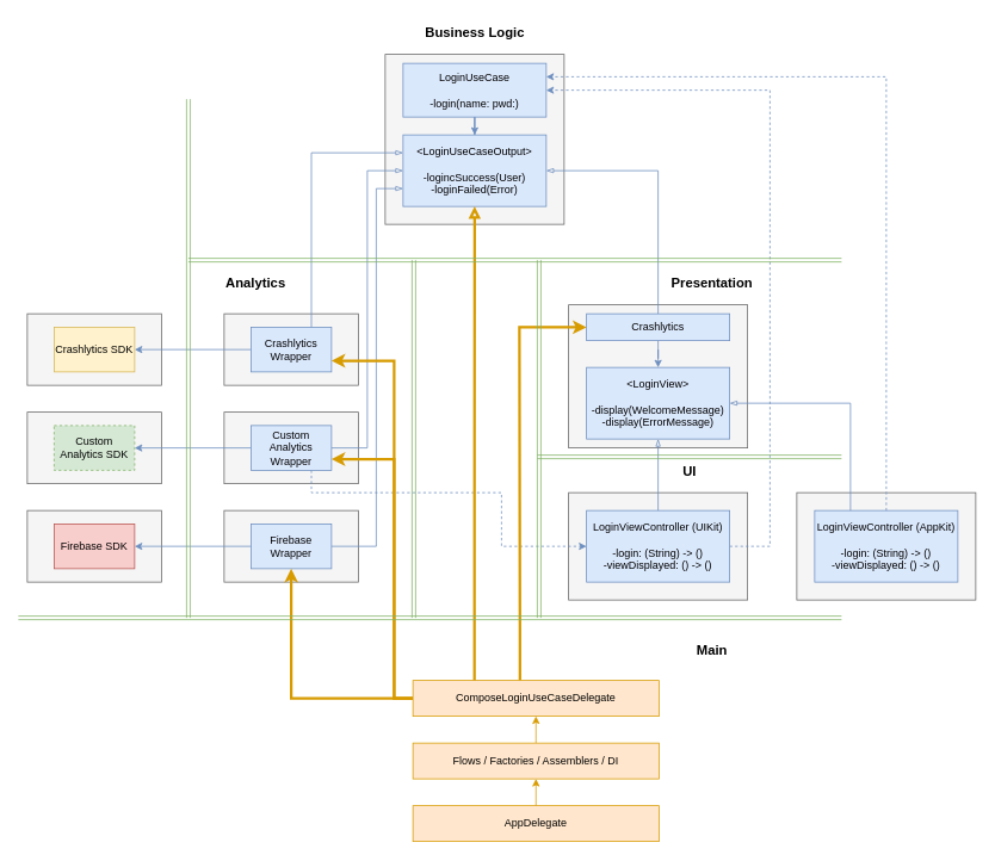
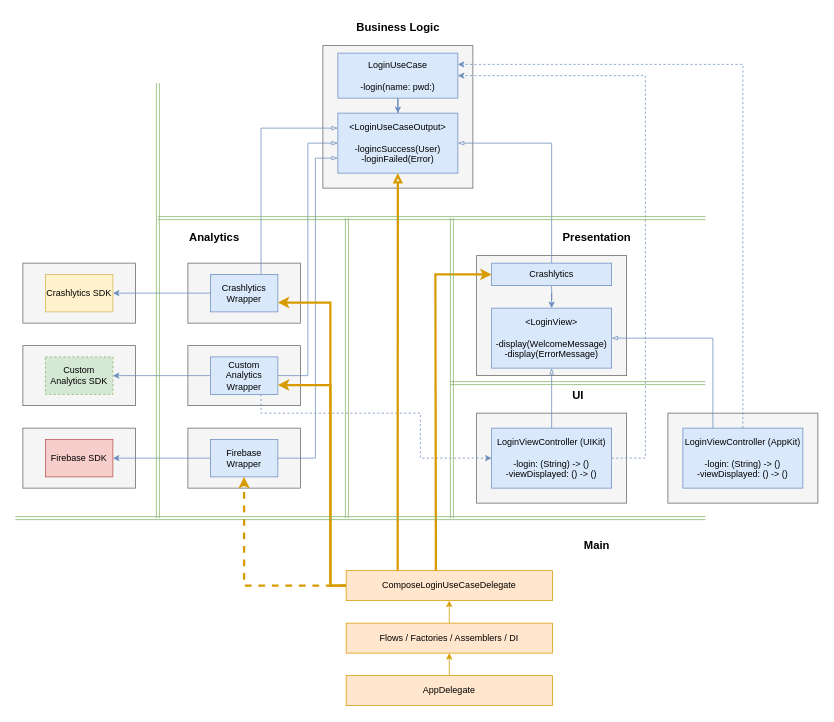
  <mxCell id="0" />
  <mxCell id="1" parent="0" />
  <mxCell id="2" value="" style="rounded=0;whiteSpace=wrap;html=1;fillColor=#f5f5f5;fontColor=#333333;strokeColor=#666666;" vertex="1" parent="1"><mxGeometry x="890" y="550" width="200" height="120" as="geometry" /></mxCell>
  <mxCell id="3" value="" style="rounded=0;whiteSpace=wrap;html=1;fillColor=#f5f5f5;fontColor=#333333;strokeColor=#666666;" vertex="1" parent="1"><mxGeometry x="30" y="350" width="150" height="80" as="geometry" /></mxCell>
  <mxCell id="4" value="" style="rounded=0;whiteSpace=wrap;html=1;fillColor=#f5f5f5;fontColor=#333333;strokeColor=#666666;" vertex="1" parent="1"><mxGeometry x="30" y="460" width="150" height="80" as="geometry" /></mxCell>
  <mxCell id="5" value="" style="rounded=0;whiteSpace=wrap;html=1;fillColor=#f5f5f5;fontColor=#333333;strokeColor=#666666;" vertex="1" parent="1"><mxGeometry x="30" y="570" width="150" height="80" as="geometry" /></mxCell>
  <mxCell id="6" value="" style="rounded=0;whiteSpace=wrap;html=1;fillColor=#f5f5f5;fontColor=#333333;strokeColor=#666666;" vertex="1" parent="1"><mxGeometry x="635" y="550" width="200" height="120" as="geometry" /></mxCell>
  <mxCell id="7" value="" style="rounded=0;whiteSpace=wrap;html=1;fillColor=#f5f5f5;fontColor=#333333;strokeColor=#666666;" vertex="1" parent="1"><mxGeometry x="430" y="60" width="200" height="190" as="geometry" /></mxCell>
  <mxCell id="8" value="Business Logic" style="text;html=1;align=center;verticalAlign=middle;resizable=0;points=[];autosize=1;strokeColor=none;fillColor=none;fontStyle=1;fontSize=15;" vertex="1" parent="1"><mxGeometry x="465" y="20" width="130" height="30" as="geometry" /></mxCell>
  <mxCell id="9" style="edgeStyle=orthogonalEdgeStyle;rounded=0;orthogonalLoop=1;jettySize=auto;html=1;entryX=0.5;entryY=0;entryDx=0;entryDy=0;strokeColor=#6c8ebf;fillColor=#dae8fc;" edge="1" parent="1" source="10" target="11"><mxGeometry relative="1" as="geometry" /></mxCell>
  <mxCell id="10" value="LoginUseCase&lt;br&gt;&lt;br&gt;-login(name: pwd:)" style="rounded=0;whiteSpace=wrap;html=1;fillColor=#dae8fc;strokeColor=#6c8ebf;" vertex="1" parent="1"><mxGeometry x="450" y="70" width="160" height="60" as="geometry" /></mxCell>
  <mxCell id="11" value="&amp;lt;LoginUseCaseOutput&amp;gt;&lt;br&gt;&lt;br&gt;-logincSuccess(User)&lt;br&gt;-loginFailed(Error)" style="rounded=0;whiteSpace=wrap;html=1;fillColor=#dae8fc;strokeColor=#6c8ebf;" vertex="1" parent="1"><mxGeometry x="450" y="150" width="160" height="80" as="geometry" /></mxCell>
  <mxCell id="12" value="Presentation" style="text;html=1;align=center;verticalAlign=middle;resizable=0;points=[];autosize=1;strokeColor=none;fillColor=none;fontStyle=1;fontSize=15;" vertex="1" parent="1"><mxGeometry x="740" y="300" width="110" height="30" as="geometry" /></mxCell>
  <mxCell id="13" value="" style="rounded=0;whiteSpace=wrap;html=1;fillColor=#f5f5f5;fontColor=#333333;strokeColor=#666666;" vertex="1" parent="1"><mxGeometry x="635" y="340" width="200" height="160" as="geometry" /></mxCell>
  <mxCell id="14" style="edgeStyle=orthogonalEdgeStyle;rounded=0;orthogonalLoop=1;jettySize=auto;html=1;exitX=0.5;exitY=1;exitDx=0;exitDy=0;fillColor=#dae8fc;strokeColor=#6c8ebf;" edge="1" parent="1" source="16" target="17"><mxGeometry relative="1" as="geometry" /></mxCell>
  <mxCell id="15" style="edgeStyle=orthogonalEdgeStyle;rounded=0;orthogonalLoop=1;jettySize=auto;html=1;exitX=0.5;exitY=0;exitDx=0;exitDy=0;entryX=1;entryY=0.5;entryDx=0;entryDy=0;fillColor=#dae8fc;strokeColor=#6c8ebf;endArrow=blockThin;endFill=0;" edge="1" parent="1" source="16" target="11"><mxGeometry relative="1" as="geometry" /></mxCell>
  <mxCell id="16" value="Crashlytics" style="rounded=0;whiteSpace=wrap;html=1;fillColor=#dae8fc;strokeColor=#6c8ebf;" vertex="1" parent="1"><mxGeometry x="655" y="350" width="160" height="30" as="geometry" /></mxCell>
  <mxCell id="17" value="&amp;lt;LoginView&amp;gt;&lt;br&gt;&lt;br&gt;-display(WelcomeMessage)&lt;br&gt;-display(ErrorMessage)" style="rounded=0;whiteSpace=wrap;html=1;fillColor=#dae8fc;strokeColor=#6c8ebf;" vertex="1" parent="1"><mxGeometry x="655" y="410" width="160" height="80" as="geometry" /></mxCell>
  <mxCell id="18" style="edgeStyle=orthogonalEdgeStyle;rounded=0;orthogonalLoop=1;jettySize=auto;html=1;exitX=0.5;exitY=0;exitDx=0;exitDy=0;endArrow=blockThin;strokeColor=#6c8ebf;fillColor=#dae8fc;endFill=0;" edge="1" parent="1" source="20" target="17"><mxGeometry relative="1" as="geometry" /></mxCell>
  <mxCell id="19" style="edgeStyle=orthogonalEdgeStyle;rounded=0;orthogonalLoop=1;jettySize=auto;html=1;exitX=1;exitY=0.5;exitDx=0;exitDy=0;entryX=1;entryY=0.5;entryDx=0;entryDy=0;endArrow=classic;strokeColor=#6c8ebf;fillColor=#dae8fc;endFill=1;dashed=1;" edge="1" parent="1" source="20" target="10"><mxGeometry relative="1" as="geometry"><Array as="points"><mxPoint x="860" y="610" /><mxPoint x="860" y="100" /></Array></mxGeometry></mxCell>
  <mxCell id="20" value="LoginViewController (UIKit)&lt;br&gt;&lt;br&gt;-login: (String) -&amp;gt; ()&lt;br&gt;-viewDisplayed: () -&amp;gt; ()" style="rounded=0;whiteSpace=wrap;html=1;fillColor=#dae8fc;strokeColor=#6c8ebf;" vertex="1" parent="1"><mxGeometry x="655" y="570" width="160" height="80" as="geometry" /></mxCell>
  <mxCell id="21" value="" style="rounded=0;whiteSpace=wrap;html=1;fillColor=#f5f5f5;fontColor=#333333;strokeColor=#666666;" vertex="1" parent="1"><mxGeometry x="250" y="350" width="150" height="80" as="geometry" /></mxCell>
  <mxCell id="22" style="edgeStyle=orthogonalEdgeStyle;rounded=0;orthogonalLoop=1;jettySize=auto;html=1;exitX=0;exitY=0.5;exitDx=0;exitDy=0;strokeColor=#6c8ebf;fillColor=#dae8fc;" edge="1" parent="1" source="24" target="35"><mxGeometry relative="1" as="geometry" /></mxCell>
  <mxCell id="23" style="edgeStyle=orthogonalEdgeStyle;rounded=0;orthogonalLoop=1;jettySize=auto;html=1;exitX=0.75;exitY=0;exitDx=0;exitDy=0;entryX=0;entryY=0.25;entryDx=0;entryDy=0;endArrow=blockThin;strokeColor=#6c8ebf;fillColor=#dae8fc;endFill=0;" edge="1" parent="1" source="24" target="11"><mxGeometry relative="1" as="geometry" /></mxCell>
  <mxCell id="24" value="Crashlytics Wrapper" style="rounded=0;whiteSpace=wrap;html=1;fillColor=#dae8fc;strokeColor=#6c8ebf;" vertex="1" parent="1"><mxGeometry x="280" y="365" width="90" height="50" as="geometry" /></mxCell>
  <mxCell id="25" value="Analytics" style="text;html=1;align=center;verticalAlign=middle;resizable=0;points=[];autosize=1;strokeColor=none;fillColor=none;fontStyle=1;fontSize=15;" vertex="1" parent="1"><mxGeometry x="240" y="300" width="90" height="30" as="geometry" /></mxCell>
  <mxCell id="26" value="" style="rounded=0;whiteSpace=wrap;html=1;fillColor=#f5f5f5;fontColor=#333333;strokeColor=#666666;" vertex="1" parent="1"><mxGeometry x="250" y="460" width="150" height="80" as="geometry" /></mxCell>
  <mxCell id="27" style="edgeStyle=orthogonalEdgeStyle;rounded=0;orthogonalLoop=1;jettySize=auto;html=1;exitX=1;exitY=0.5;exitDx=0;exitDy=0;entryX=0;entryY=0.5;entryDx=0;entryDy=0;endArrow=blockThin;strokeColor=#6c8ebf;fillColor=#dae8fc;endFill=0;" edge="1" parent="1" source="30" target="11"><mxGeometry relative="1" as="geometry" /></mxCell>
  <mxCell id="28" style="edgeStyle=orthogonalEdgeStyle;rounded=0;orthogonalLoop=1;jettySize=auto;html=1;exitX=0;exitY=0.5;exitDx=0;exitDy=0;entryX=1;entryY=0.5;entryDx=0;entryDy=0;strokeColor=#6c8ebf;fillColor=#dae8fc;" edge="1" parent="1" source="30" target="36"><mxGeometry relative="1" as="geometry" /></mxCell>
  <mxCell id="29" style="edgeStyle=orthogonalEdgeStyle;rounded=0;orthogonalLoop=1;jettySize=auto;html=1;exitX=0.75;exitY=1;exitDx=0;exitDy=0;entryX=0;entryY=0.5;entryDx=0;entryDy=0;strokeColor=#6c8ebf;fillColor=#dae8fc;endFill=1;dashed=1;" edge="1" parent="1" source="30" target="20"><mxGeometry relative="1" as="geometry"><Array as="points"><mxPoint x="347" y="550" /><mxPoint x="560" y="550" /><mxPoint x="560" y="610" /></Array></mxGeometry></mxCell>
  <mxCell id="30" value="Custom Analytics Wrapper" style="rounded=0;whiteSpace=wrap;html=1;fillColor=#dae8fc;strokeColor=#6c8ebf;" vertex="1" parent="1"><mxGeometry x="280" y="475" width="90" height="50" as="geometry" /></mxCell>
  <mxCell id="31" value="" style="rounded=0;whiteSpace=wrap;html=1;fillColor=#f5f5f5;fontColor=#333333;strokeColor=#666666;" vertex="1" parent="1"><mxGeometry x="250" y="570" width="150" height="80" as="geometry" /></mxCell>
  <mxCell id="32" style="edgeStyle=orthogonalEdgeStyle;rounded=0;orthogonalLoop=1;jettySize=auto;html=1;exitX=1;exitY=0.5;exitDx=0;exitDy=0;entryX=0;entryY=0.75;entryDx=0;entryDy=0;endArrow=blockThin;strokeColor=#6c8ebf;fillColor=#dae8fc;endFill=0;" edge="1" parent="1" source="34" target="11"><mxGeometry relative="1" as="geometry"><Array as="points"><mxPoint x="420" y="610" /><mxPoint x="420" y="210" /></Array></mxGeometry></mxCell>
  <mxCell id="33" style="edgeStyle=orthogonalEdgeStyle;rounded=0;orthogonalLoop=1;jettySize=auto;html=1;exitX=0;exitY=0.5;exitDx=0;exitDy=0;strokeColor=#6c8ebf;fillColor=#dae8fc;" edge="1" parent="1" source="34" target="37"><mxGeometry relative="1" as="geometry" /></mxCell>
  <mxCell id="34" value="Firebase Wrapper" style="rounded=0;whiteSpace=wrap;html=1;fillColor=#dae8fc;strokeColor=#6c8ebf;" vertex="1" parent="1"><mxGeometry x="280" y="585" width="90" height="50" as="geometry" /></mxCell>
  <mxCell id="35" value="Crashlytics SDK" style="rounded=0;whiteSpace=wrap;html=1;fillColor=#fff2cc;strokeColor=#d6b656;" vertex="1" parent="1"><mxGeometry x="60" y="365" width="90" height="50" as="geometry" /></mxCell>
  <mxCell id="36" value="Custom Analytics SDK" style="rounded=0;whiteSpace=wrap;html=1;fillColor=#d5e8d4;strokeColor=#82b366;dashed=1;" vertex="1" parent="1"><mxGeometry x="60" y="475" width="90" height="50" as="geometry" /></mxCell>
  <mxCell id="37" value="Firebase SDK" style="rounded=0;whiteSpace=wrap;html=1;fillColor=#f8cecc;strokeColor=#b85450;" vertex="1" parent="1"><mxGeometry x="60" y="585" width="90" height="50" as="geometry" /></mxCell>
  <mxCell id="38" value="UI" style="text;html=1;align=center;verticalAlign=middle;resizable=0;points=[];autosize=1;strokeColor=none;fillColor=none;fontStyle=1;fontSize=15;" vertex="1" parent="1"><mxGeometry x="750" y="510" width="40" height="30" as="geometry" /></mxCell>
  <mxCell id="39" style="edgeStyle=orthogonalEdgeStyle;rounded=0;orthogonalLoop=1;jettySize=auto;html=1;exitX=0.25;exitY=0;exitDx=0;exitDy=0;entryX=1;entryY=0.5;entryDx=0;entryDy=0;endArrow=blockThin;strokeColor=#6c8ebf;fillColor=#dae8fc;endFill=0;" edge="1" parent="1" source="41" target="17"><mxGeometry relative="1" as="geometry" /></mxCell>
  <mxCell id="40" style="edgeStyle=orthogonalEdgeStyle;rounded=0;orthogonalLoop=1;jettySize=auto;html=1;exitX=0.5;exitY=0;exitDx=0;exitDy=0;entryX=1;entryY=0.25;entryDx=0;entryDy=0;strokeColor=#6c8ebf;fillColor=#dae8fc;endFill=1;dashed=1;" edge="1" parent="1" source="41" target="10"><mxGeometry relative="1" as="geometry"><mxPoint x="920" y="210" as="targetPoint" /></mxGeometry></mxCell>
  <mxCell id="41" value="LoginViewController (AppKit)&lt;br&gt;&lt;br&gt;-login: (String) -&amp;gt; ()&lt;br&gt;-viewDisplayed: () -&amp;gt; ()" style="rounded=0;whiteSpace=wrap;html=1;fillColor=#dae8fc;strokeColor=#6c8ebf;" vertex="1" parent="1"><mxGeometry x="910" y="570" width="160" height="80" as="geometry" /></mxCell>
  <mxCell id="42" style="edgeStyle=orthogonalEdgeStyle;rounded=0;orthogonalLoop=1;jettySize=auto;html=1;exitX=0.25;exitY=0;exitDx=0;exitDy=0;entryX=0.5;entryY=1;entryDx=0;entryDy=0;fillColor=#ffe6cc;strokeColor=#d79b00;strokeWidth=3;endArrow=block;endFill=0;" edge="1" parent="1" source="47" target="11"><mxGeometry relative="1" as="geometry" /></mxCell>
- <mxCell id="43" style="edgeStyle=orthogonalEdgeStyle;rounded=0;orthogonalLoop=1;jettySize=auto;html=1;exitX=0;exitY=0.5;exitDx=0;exitDy=0;entryX=0.5;entryY=1;entryDx=0;entryDy=0;fillColor=#ffe6cc;strokeColor=#d79b00;strokeWidth=3;" edge="1" parent="1" source="47" target="34"><mxGeometry relative="1" as="geometry" /></mxCell>
+ <mxCell id="43" style="edgeStyle=orthogonalEdgeStyle;rounded=0;orthogonalLoop=1;jettySize=auto;html=1;exitX=0;exitY=0.5;exitDx=0;exitDy=0;entryX=0.5;entryY=1;entryDx=0;entryDy=0;fillColor=#ffe6cc;strokeColor=#d79b00;strokeWidth=3;dashed=1;" edge="1" parent="1" source="47" target="34"><mxGeometry relative="1" as="geometry" /></mxCell>
  <mxCell id="44" style="edgeStyle=orthogonalEdgeStyle;rounded=0;orthogonalLoop=1;jettySize=auto;html=1;exitX=0;exitY=0.5;exitDx=0;exitDy=0;entryX=1;entryY=0.75;entryDx=0;entryDy=0;fillColor=#ffe6cc;strokeColor=#d79b00;strokeWidth=3;" edge="1" parent="1" source="47" target="30"><mxGeometry relative="1" as="geometry"><Array as="points"><mxPoint x="440" y="780" /><mxPoint x="440" y="513" /></Array></mxGeometry></mxCell>
  <mxCell id="45" style="edgeStyle=orthogonalEdgeStyle;rounded=0;orthogonalLoop=1;jettySize=auto;html=1;exitX=0;exitY=0.5;exitDx=0;exitDy=0;entryX=1;entryY=0.75;entryDx=0;entryDy=0;fillColor=#ffe6cc;strokeColor=#d79b00;strokeWidth=3;" edge="1" parent="1" source="47" target="24"><mxGeometry relative="1" as="geometry"><Array as="points"><mxPoint x="440" y="780" /><mxPoint x="440" y="403" /></Array></mxGeometry></mxCell>
  <mxCell id="46" style="edgeStyle=orthogonalEdgeStyle;rounded=0;orthogonalLoop=1;jettySize=auto;html=1;entryX=0;entryY=0.5;entryDx=0;entryDy=0;strokeColor=#d79b00;fillColor=#ffe6cc;strokeWidth=3;exitX=0.435;exitY=-0.005;exitDx=0;exitDy=0;exitPerimeter=0;" edge="1" parent="1" source="47" target="16"><mxGeometry relative="1" as="geometry"><mxPoint x="580" y="720" as="sourcePoint" /><Array as="points"><mxPoint x="581" y="700" /><mxPoint x="580" y="700" /><mxPoint x="580" y="365" /></Array></mxGeometry></mxCell>
  <mxCell id="47" value="ComposeLoginUseCaseDelegate" style="rounded=0;whiteSpace=wrap;html=1;fillColor=#ffe6cc;strokeColor=#d79b00;" vertex="1" parent="1"><mxGeometry x="461" y="760" width="275" height="40" as="geometry" /></mxCell>
  <mxCell id="48" style="edgeStyle=orthogonalEdgeStyle;rounded=0;orthogonalLoop=1;jettySize=auto;html=1;exitX=0.5;exitY=0;exitDx=0;exitDy=0;entryX=0.5;entryY=1;entryDx=0;entryDy=0;fillColor=#ffe6cc;strokeColor=#d79b00;" edge="1" parent="1" source="49" target="47"><mxGeometry relative="1" as="geometry" /></mxCell>
  <mxCell id="49" value="Flows / Factories / Assemblers / DI" style="rounded=0;whiteSpace=wrap;html=1;fillColor=#ffe6cc;strokeColor=#d79b00;" vertex="1" parent="1"><mxGeometry x="461" y="830" width="275" height="40" as="geometry" /></mxCell>
  <mxCell id="50" style="edgeStyle=orthogonalEdgeStyle;rounded=0;orthogonalLoop=1;jettySize=auto;html=1;exitX=0.5;exitY=0;exitDx=0;exitDy=0;entryX=0.5;entryY=1;entryDx=0;entryDy=0;fillColor=#ffe6cc;strokeColor=#d79b00;" edge="1" parent="1" source="51" target="49"><mxGeometry relative="1" as="geometry" /></mxCell>
  <mxCell id="51" value="AppDelegate" style="rounded=0;whiteSpace=wrap;html=1;fillColor=#ffe6cc;strokeColor=#d79b00;" vertex="1" parent="1"><mxGeometry x="461" y="900" width="275" height="40" as="geometry" /></mxCell>
  <mxCell id="52" value="Main" style="text;html=1;align=center;verticalAlign=middle;resizable=0;points=[];autosize=1;strokeColor=none;fillColor=none;fontStyle=1;fontSize=15;" vertex="1" parent="1"><mxGeometry x="765" y="710" width="60" height="30" as="geometry" /></mxCell>
  <mxCell id="53" value="" style="shape=link;html=1;rounded=0;fillColor=#d5e8d4;strokeColor=#82b366;" edge="1" parent="1"><mxGeometry width="100" relative="1" as="geometry"><mxPoint x="20" y="690" as="sourcePoint" /><mxPoint x="940" y="690" as="targetPoint" /></mxGeometry></mxCell>
  <mxCell id="54" value="" style="shape=link;html=1;rounded=0;fillColor=#d5e8d4;strokeColor=#82b366;" edge="1" parent="1"><mxGeometry width="100" relative="1" as="geometry"><mxPoint x="210" y="110" as="sourcePoint" /><mxPoint x="210" y="690" as="targetPoint" /></mxGeometry></mxCell>
  <mxCell id="55" value="" style="shape=link;html=1;rounded=0;fillColor=#d5e8d4;strokeColor=#82b366;" edge="1" parent="1"><mxGeometry width="100" relative="1" as="geometry"><mxPoint x="462" y="290" as="sourcePoint" /><mxPoint x="462" y="690" as="targetPoint" /></mxGeometry></mxCell>
  <mxCell id="56" value="" style="shape=link;html=1;rounded=0;fillColor=#d5e8d4;strokeColor=#82b366;" edge="1" parent="1"><mxGeometry width="100" relative="1" as="geometry"><mxPoint x="602" y="290" as="sourcePoint" /><mxPoint x="602" y="690" as="targetPoint" /></mxGeometry></mxCell>
  <mxCell id="57" value="" style="shape=link;html=1;rounded=0;fillColor=#d5e8d4;strokeColor=#82b366;" edge="1" parent="1"><mxGeometry width="100" relative="1" as="geometry"><mxPoint x="600" y="510" as="sourcePoint" /><mxPoint x="940" y="510" as="targetPoint" /></mxGeometry></mxCell>
  <mxCell id="58" value="" style="shape=link;html=1;rounded=0;fillColor=#d5e8d4;strokeColor=#82b366;" edge="1" parent="1"><mxGeometry width="100" relative="1" as="geometry"><mxPoint x="210" y="290" as="sourcePoint" /><mxPoint x="940" y="290" as="targetPoint" /></mxGeometry></mxCell>
